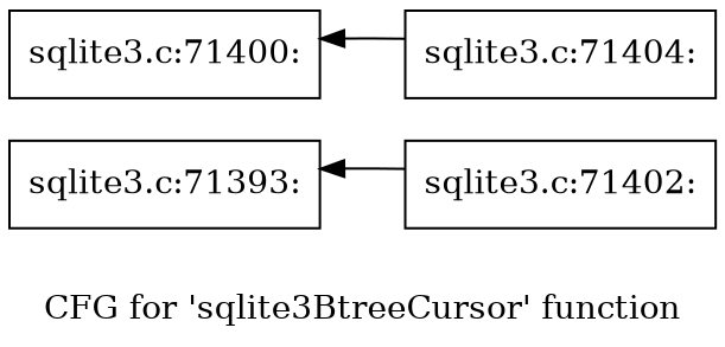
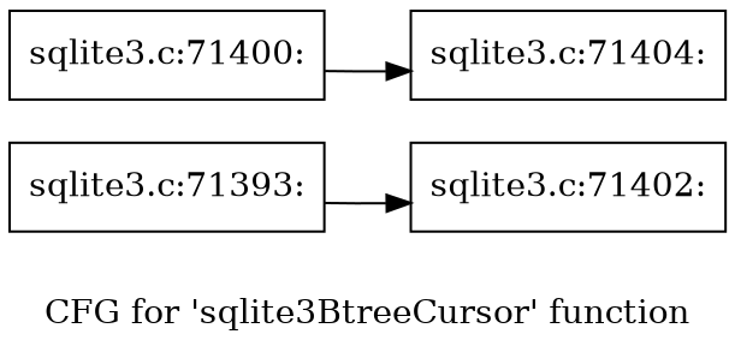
  digraph {
    label="CFG for 'sqlite3BtreeCursor' function"
    rankdir=LR
    node [shape=record]
    n1 [label="{sqlite3.c:71393:}"]
    n2 [label="{sqlite3.c:71402:}"]
    n3 [label="{sqlite3.c:71400:}"]
    n4 [label="{sqlite3.c:71404:}"]
-   n2 -> n1
-   n4 -> n3
+   n1 -> n2
+   n3 -> n4
  }
